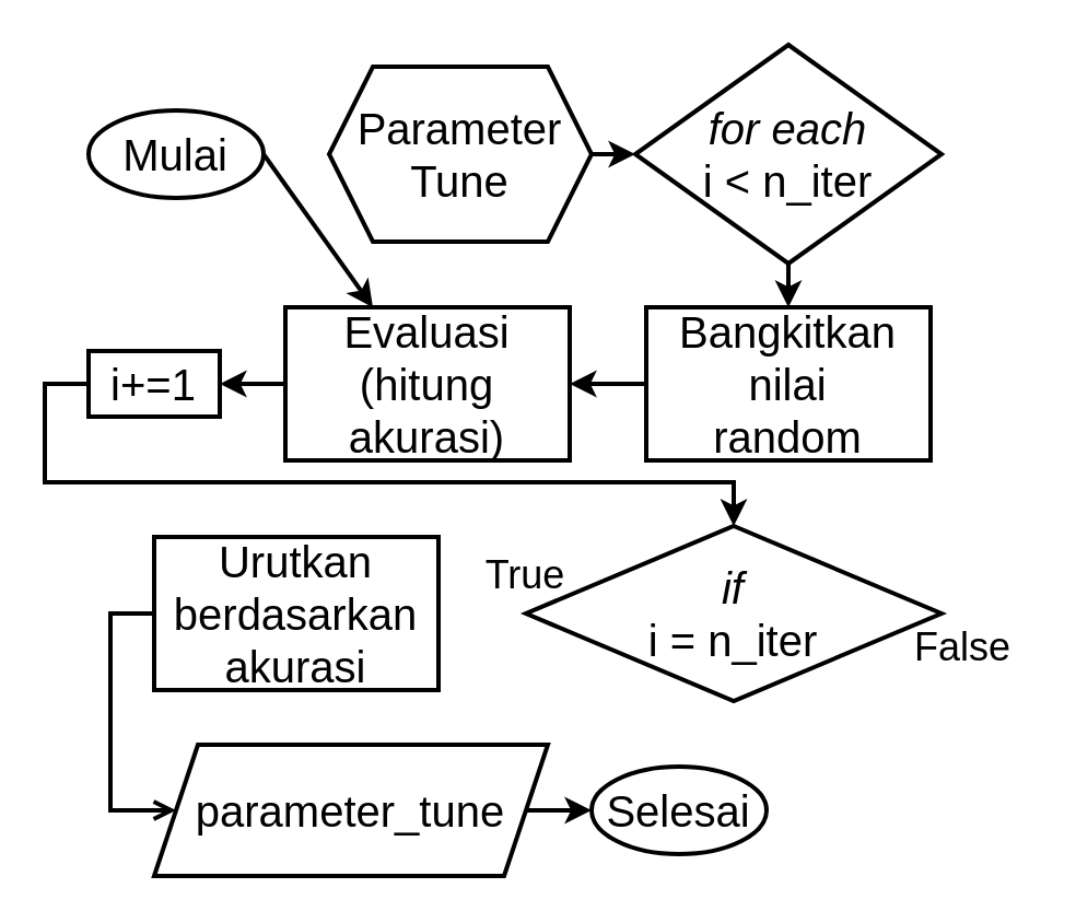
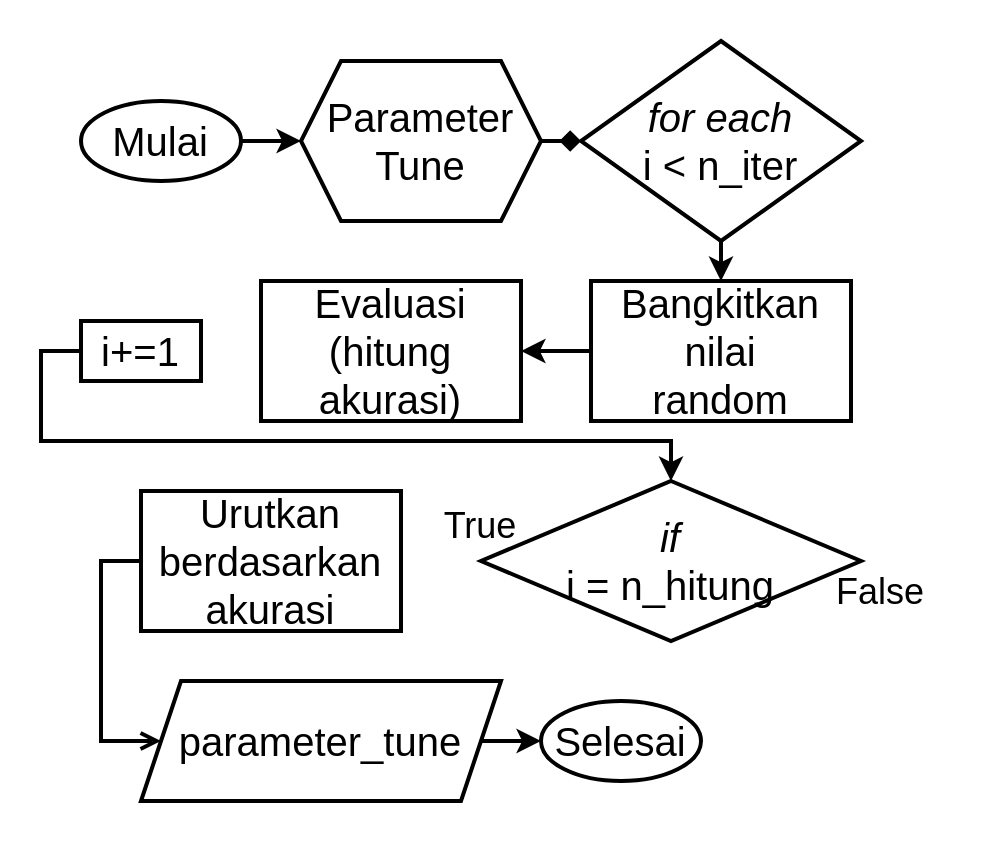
  <mxCell id="0" />
  <mxCell id="1" parent="0" />
  <mxCell id="2" value="" style="group" vertex="1" connectable="0" parent="1"><mxGeometry x="20" y="20" width="450" height="380" as="geometry" /></mxCell>
  <mxCell id="3" value="&lt;font style=&quot;font-size: 20px&quot;&gt;Mulai&lt;/font&gt;" style="ellipse;whiteSpace=wrap;html=1;strokeWidth=2;" vertex="1" parent="2"><mxGeometry x="20" y="30" width="80" height="40" as="geometry" /></mxCell>
  <mxCell id="4" value="&lt;font style=&quot;font-size: 20px&quot;&gt;Selesai&lt;/font&gt;" style="ellipse;whiteSpace=wrap;html=1;strokeWidth=2;" vertex="1" parent="2"><mxGeometry x="250" y="330" width="80" height="40" as="geometry" /></mxCell>
  <mxCell id="5" value="Parameter&lt;br&gt;Tune" style="shape=hexagon;perimeter=hexagonPerimeter2;whiteSpace=wrap;html=1;fixedSize=1;fontSize=20;strokeWidth=2;" vertex="1" parent="2"><mxGeometry x="130" y="10" width="120" height="80" as="geometry" /></mxCell>
- <mxCell id="6" value="" style="endArrow=classic;html=1;rounded=0;fontSize=20;strokeWidth=2;exitX=1;exitY=0.5;exitDx=0;exitDy=0;" edge="1" parent="2" source="3" target="12"><mxGeometry width="50" height="50" relative="1" as="geometry"><mxPoint x="130" y="140" as="sourcePoint" /><mxPoint x="230" y="140" as="targetPoint" /></mxGeometry></mxCell>
+ <mxCell id="6" value="" style="endArrow=classic;html=1;rounded=0;fontSize=20;strokeWidth=2;exitX=1;exitY=0.5;exitDx=0;exitDy=0;entryX=0;entryY=0.5;entryDx=0;entryDy=0;" edge="1" parent="2" source="3" target="5"><mxGeometry width="50" height="50" relative="1" as="geometry"><mxPoint x="130" y="140" as="sourcePoint" /><mxPoint x="230" y="140" as="targetPoint" /></mxGeometry></mxCell>
  <mxCell id="7" value="&lt;i&gt;for each&lt;/i&gt;&lt;br&gt;i &amp;lt; n_iter" style="rhombus;whiteSpace=wrap;html=1;fontSize=20;strokeWidth=2;" vertex="1" parent="2"><mxGeometry x="270" width="140" height="100" as="geometry" /></mxCell>
- <mxCell id="8" value="" style="endArrow=classic;html=1;rounded=0;fontSize=20;strokeWidth=2;exitX=1;exitY=0.5;exitDx=0;exitDy=0;entryX=0;entryY=0.5;entryDx=0;entryDy=0;" edge="1" parent="2" source="5" target="7"><mxGeometry width="50" height="50" relative="1" as="geometry"><mxPoint x="90" y="200" as="sourcePoint" /><mxPoint x="260" y="50" as="targetPoint" /></mxGeometry></mxCell>
+ <mxCell id="8" value="" style="endArrow=diamond;html=1;rounded=0;fontSize=20;strokeWidth=2;exitX=1;exitY=0.5;exitDx=0;exitDy=0;entryX=0;entryY=0.5;entryDx=0;entryDy=0;" edge="1" parent="2" source="5" target="7"><mxGeometry width="50" height="50" relative="1" as="geometry"><mxPoint x="90" y="200" as="sourcePoint" /><mxPoint x="260" y="50" as="targetPoint" /></mxGeometry></mxCell>
  <mxCell id="9" value="Urutkan berdasarkan akurasi" style="rounded=0;whiteSpace=wrap;html=1;fontSize=20;strokeWidth=2;" vertex="1" parent="2"><mxGeometry x="50" y="225" width="130" height="70" as="geometry" /></mxCell>
  <mxCell id="10" value="parameter_tune" style="shape=parallelogram;perimeter=parallelogramPerimeter;whiteSpace=wrap;html=1;fixedSize=1;fontSize=20;strokeWidth=2;" vertex="1" parent="2"><mxGeometry x="50" y="320" width="180" height="60" as="geometry" /></mxCell>
  <mxCell id="11" value="Bangkitkan&lt;br&gt;nilai&lt;br&gt;random" style="rounded=0;whiteSpace=wrap;html=1;fontSize=20;strokeWidth=2;" vertex="1" parent="2"><mxGeometry x="275" y="120" width="130" height="70" as="geometry" /></mxCell>
  <mxCell id="12" value="Evaluasi&lt;br&gt;(hitung akurasi)" style="rounded=0;whiteSpace=wrap;html=1;fontSize=20;strokeWidth=2;" vertex="1" parent="2"><mxGeometry x="110" y="120" width="130" height="70" as="geometry" /></mxCell>
  <mxCell id="13" value="i+=1" style="rounded=0;whiteSpace=wrap;html=1;fontSize=20;strokeWidth=2;" vertex="1" parent="2"><mxGeometry x="20" y="140" width="60" height="30" as="geometry" /></mxCell>
  <mxCell id="14" value="" style="endArrow=classic;html=1;rounded=0;fontSize=20;strokeWidth=2;exitX=0.5;exitY=1;exitDx=0;exitDy=0;entryX=0.5;entryY=0;entryDx=0;entryDy=0;" edge="1" parent="2" source="7" target="11"><mxGeometry width="50" height="50" relative="1" as="geometry"><mxPoint x="90" y="180" as="sourcePoint" /><mxPoint x="140" y="130" as="targetPoint" /></mxGeometry></mxCell>
  <mxCell id="15" value="" style="endArrow=classic;html=1;rounded=0;fontSize=20;strokeWidth=2;exitX=0;exitY=0.5;exitDx=0;exitDy=0;entryX=1;entryY=0.5;entryDx=0;entryDy=0;" edge="1" parent="2" source="11" target="12"><mxGeometry width="50" height="50" relative="1" as="geometry"><mxPoint x="110" y="260" as="sourcePoint" /><mxPoint x="160" y="210" as="targetPoint" /></mxGeometry></mxCell>
- <mxCell id="16" value="" style="endArrow=classic;html=1;rounded=0;fontSize=20;strokeWidth=2;exitX=0;exitY=0.5;exitDx=0;exitDy=0;entryX=1;entryY=0.5;entryDx=0;entryDy=0;" edge="1" parent="2" source="12" target="13"><mxGeometry width="50" height="50" relative="1" as="geometry"><mxPoint x="110" y="260" as="sourcePoint" /><mxPoint x="160" y="210" as="targetPoint" /></mxGeometry></mxCell>
- <mxCell id="17" value="&lt;i&gt;if&lt;/i&gt;&lt;br&gt;i = n_iter" style="rhombus;whiteSpace=wrap;html=1;fontSize=20;strokeWidth=2;" vertex="1" parent="2"><mxGeometry x="220" y="220" width="190" height="80" as="geometry" /></mxCell>
+ <mxCell id="17" value="&lt;i&gt;if&lt;/i&gt;&lt;br&gt;i = n_hitung" style="rhombus;whiteSpace=wrap;html=1;fontSize=20;strokeWidth=2;" vertex="1" parent="2"><mxGeometry x="220" y="220" width="190" height="80" as="geometry" /></mxCell>
  <mxCell id="18" value="" style="endArrow=classic;html=1;rounded=0;fontSize=20;strokeWidth=2;exitX=0;exitY=0.5;exitDx=0;exitDy=0;entryX=0.5;entryY=0;entryDx=0;entryDy=0;" edge="1" parent="2" source="13" target="17"><mxGeometry width="50" height="50" relative="1" as="geometry"><mxPoint x="110" y="210" as="sourcePoint" /><mxPoint x="160" y="160" as="targetPoint" /><Array as="points"><mxPoint y="155" /><mxPoint y="200" /><mxPoint x="315" y="200" /></Array></mxGeometry></mxCell>
  <mxCell id="19" value="" style="endArrow=open;html=1;rounded=0;fontSize=20;strokeWidth=2;exitX=0;exitY=0.5;exitDx=0;exitDy=0;entryX=0;entryY=0.5;entryDx=0;entryDy=0;" edge="1" parent="2" source="9" target="10"><mxGeometry width="50" height="50" relative="1" as="geometry"><mxPoint x="190" y="180" as="sourcePoint" /><mxPoint x="240" y="130" as="targetPoint" /><Array as="points"><mxPoint x="30" y="260" /><mxPoint x="30" y="350" /></Array></mxGeometry></mxCell>
  <mxCell id="20" value="" style="endArrow=classic;html=1;rounded=0;fontSize=20;strokeWidth=2;exitX=1;exitY=0.5;exitDx=0;exitDy=0;entryX=0;entryY=0.5;entryDx=0;entryDy=0;" edge="1" parent="2" source="10" target="4"><mxGeometry width="50" height="50" relative="1" as="geometry"><mxPoint x="190" y="310" as="sourcePoint" /><mxPoint x="240" y="260" as="targetPoint" /></mxGeometry></mxCell>
  <mxCell id="21" value="&lt;font style=&quot;font-size: 18px&quot;&gt;False&lt;/font&gt;" style="text;html=1;strokeColor=none;fillColor=none;align=center;verticalAlign=middle;whiteSpace=wrap;rounded=0;fontSize=20;" vertex="1" parent="2"><mxGeometry x="390" y="260" width="60" height="30" as="geometry" /></mxCell>
  <mxCell id="22" value="&lt;font style=&quot;font-size: 18px&quot;&gt;True&lt;/font&gt;" style="text;html=1;strokeColor=none;fillColor=none;align=center;verticalAlign=middle;whiteSpace=wrap;rounded=0;fontSize=20;" vertex="1" parent="2"><mxGeometry x="190" y="227" width="60" height="30" as="geometry" /></mxCell>
